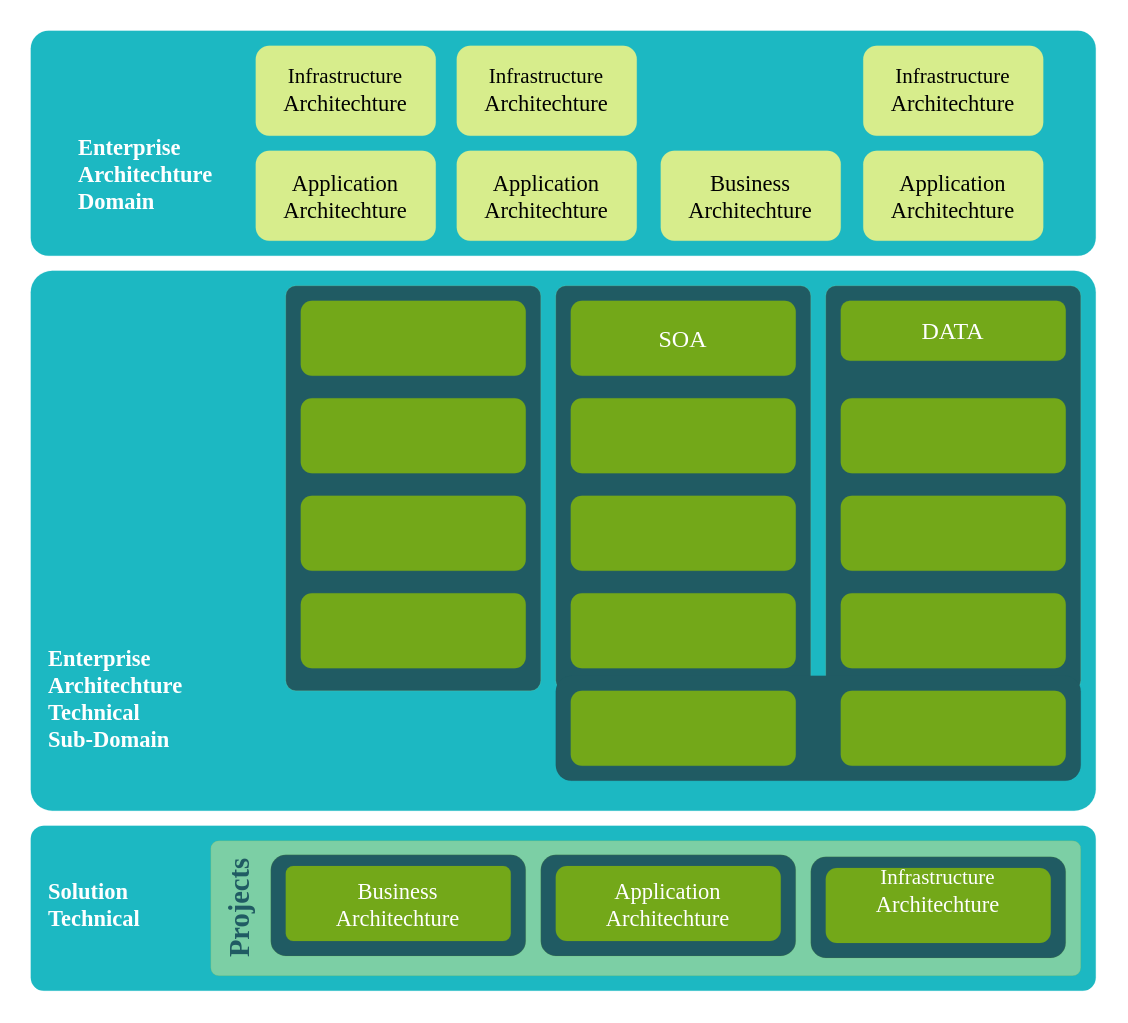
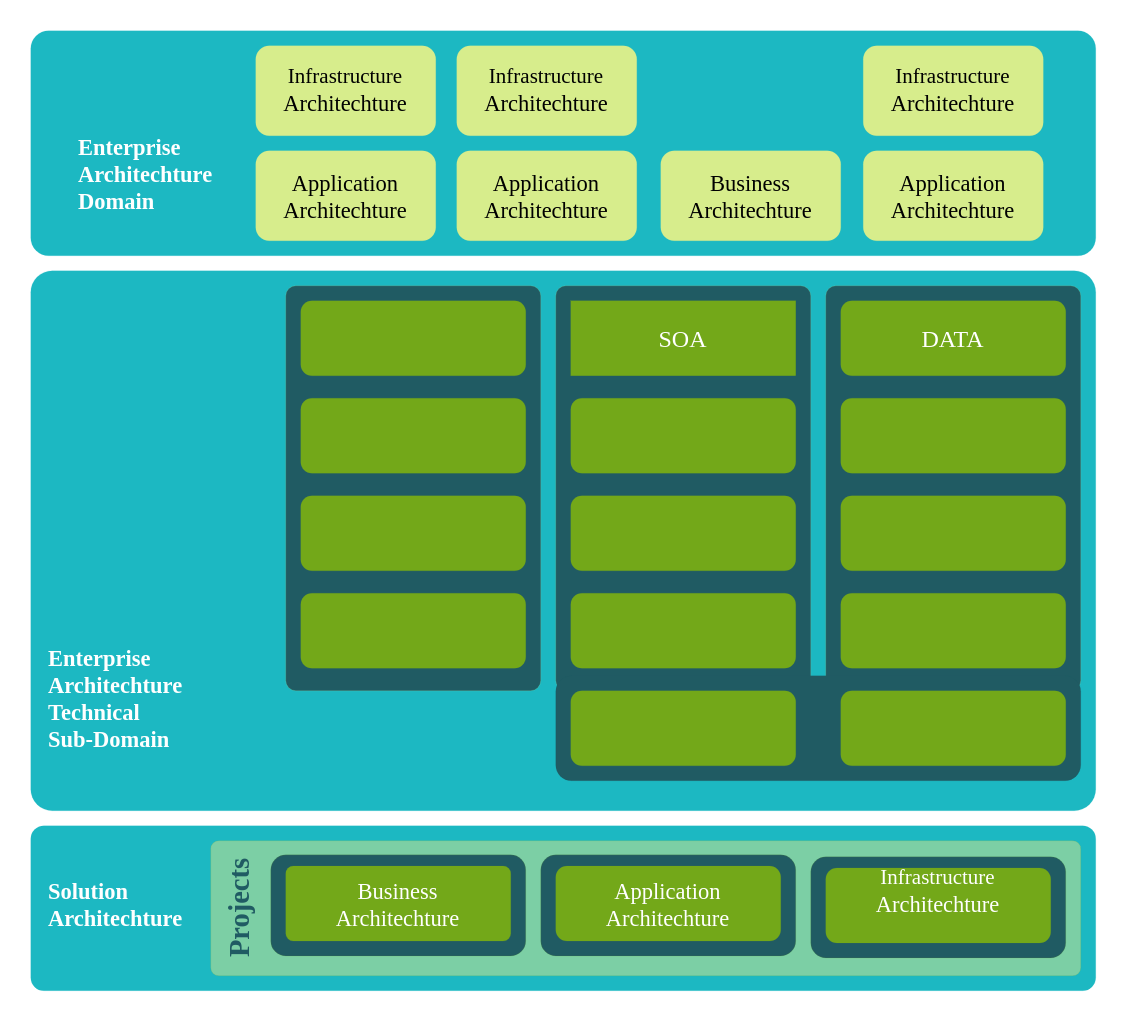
  <mxCell id="0" />
  <mxCell id="1" parent="0" />
  <mxCell id="2" value="" style="rounded=1;whiteSpace=wrap;html=1;fillColor=#1CB8C2;strokeWidth=0;strokeColor=#1CB8C2;arcSize=8;" vertex="1" parent="1"><mxGeometry x="20" y="20" width="710" height="150" as="geometry" /></mxCell>
  <mxCell id="3" value="&lt;span style=&quot;font-family: &amp;quot;comic sans ms&amp;quot;; font-size: 15px;&quot;&gt;Application&lt;/span&gt;&lt;br style=&quot;font-family: &amp;quot;comic sans ms&amp;quot;; font-size: 15px;&quot;&gt;&lt;span style=&quot;font-family: &amp;quot;comic sans ms&amp;quot;; font-size: 15px; text-align: left;&quot;&gt;Architechture&lt;/span&gt;" style="rounded=1;whiteSpace=wrap;html=1;strokeColor=#D7ED8C;strokeWidth=0;fillColor=#D7ED8C;fontColor=#000000;" vertex="1" parent="1"><mxGeometry x="575" y="100" width="120" height="60" as="geometry" /></mxCell>
  <mxCell id="4" value="&lt;font face=&quot;Comic Sans MS&quot; style=&quot;font-size: 14px&quot;&gt;Infrastructure&lt;br&gt;&lt;/font&gt;&lt;span style=&quot;font-family: &amp;quot;comic sans ms&amp;quot;; font-size: 15px; text-align: left;&quot;&gt;Architechture&lt;/span&gt;&lt;font face=&quot;Comic Sans MS&quot; style=&quot;font-size: 14px&quot;&gt;&lt;br&gt;&lt;/font&gt;" style="rounded=1;whiteSpace=wrap;html=1;strokeColor=#D7ED8C;strokeWidth=0;fillColor=#D7ED8C;fontColor=#000000;" vertex="1" parent="1"><mxGeometry x="575" y="30" width="120" height="60" as="geometry" /></mxCell>
  <mxCell id="5" value="&lt;span style=&quot;font-family: &amp;quot;comic sans ms&amp;quot;; font-size: 15px;&quot;&gt;Business&lt;/span&gt;&lt;br style=&quot;font-family: &amp;quot;comic sans ms&amp;quot;; font-size: 15px;&quot;&gt;&lt;span style=&quot;font-family: &amp;quot;comic sans ms&amp;quot;; font-size: 15px; text-align: left;&quot;&gt;Architechture&lt;/span&gt;" style="rounded=1;whiteSpace=wrap;html=1;strokeColor=#D7ED8C;strokeWidth=0;fillColor=#D7ED8C;fontColor=#000000;" vertex="1" parent="1"><mxGeometry x="440" y="100" width="120" height="60" as="geometry" /></mxCell>
  <mxCell id="6" value="" style="rounded=1;whiteSpace=wrap;html=1;fillColor=#1CB8C2;strokeWidth=0;strokeColor=#1CB8C2;arcSize=4;" vertex="1" parent="1"><mxGeometry x="20" y="180" width="710" height="360" as="geometry" /></mxCell>
  <mxCell id="7" value="" style="rounded=1;whiteSpace=wrap;html=1;strokeColor=#D7ED8C;strokeWidth=0;fillColor=#205B63;arcSize=4;" vertex="1" parent="1"><mxGeometry x="370" y="190" width="170" height="270" as="geometry" /></mxCell>
- <mxCell id="8" value="SOA" style="rounded=1;whiteSpace=wrap;html=1;strokeColor=#73A819;strokeWidth=0;fillColor=#73A819;fontColor=#FFFFFF;fontSize=16;fontFamily=Comic Sans MS;" vertex="1" parent="1"><mxGeometry x="380" y="200" width="150" height="50" as="geometry" /></mxCell>
+ <mxCell id="8" value="SOA" style="whiteSpace=wrap;html=1;strokeColor=#73A819;strokeWidth=0;fillColor=#73A819;fontColor=#FFFFFF;fontSize=16;fontFamily=Comic Sans MS;rounded=0;" vertex="1" parent="1"><mxGeometry x="380" y="200" width="150" height="50" as="geometry" /></mxCell>
  <mxCell id="9" value="" style="rounded=1;whiteSpace=wrap;html=1;strokeColor=#73A819;strokeWidth=0;fillColor=#73A819;" vertex="1" parent="1"><mxGeometry x="380" y="265" width="150" height="50" as="geometry" /></mxCell>
  <mxCell id="10" value="" style="rounded=1;whiteSpace=wrap;html=1;strokeColor=#73A819;strokeWidth=0;fillColor=#73A819;" vertex="1" parent="1"><mxGeometry x="380" y="330" width="150" height="50" as="geometry" /></mxCell>
  <mxCell id="11" value="" style="rounded=1;whiteSpace=wrap;html=1;strokeColor=#D7ED8C;strokeWidth=0;fillColor=#205B63;arcSize=4;" vertex="1" parent="1"><mxGeometry x="550" y="190" width="170" height="270" as="geometry" /></mxCell>
- <mxCell id="12" value="DATA" style="rounded=1;whiteSpace=wrap;html=1;strokeColor=#73A819;strokeWidth=0;fillColor=#73A819;fontColor=#FFFFFF;fontSize=16;fontFamily=Comic Sans MS;" vertex="1" parent="1"><mxGeometry x="560" y="200" width="150" height="40" as="geometry" /></mxCell>
+ <mxCell id="12" value="DATA" style="rounded=1;whiteSpace=wrap;html=1;strokeColor=#73A819;strokeWidth=0;fillColor=#73A819;fontColor=#FFFFFF;fontSize=16;fontFamily=Comic Sans MS;" vertex="1" parent="1"><mxGeometry x="560" y="200" width="150" height="50" as="geometry" /></mxCell>
  <mxCell id="13" value="" style="rounded=1;whiteSpace=wrap;html=1;strokeColor=#73A819;strokeWidth=0;fillColor=#73A819;" vertex="1" parent="1"><mxGeometry x="560" y="265" width="150" height="50" as="geometry" /></mxCell>
  <mxCell id="14" value="" style="rounded=1;whiteSpace=wrap;html=1;strokeColor=#73A819;strokeWidth=0;fillColor=#73A819;" vertex="1" parent="1"><mxGeometry x="560" y="330" width="150" height="50" as="geometry" /></mxCell>
  <mxCell id="15" value="" style="rounded=1;whiteSpace=wrap;html=1;strokeColor=#73A819;strokeWidth=0;fillColor=#73A819;" vertex="1" parent="1"><mxGeometry x="560" y="395" width="150" height="50" as="geometry" /></mxCell>
  <mxCell id="16" value="" style="rounded=1;whiteSpace=wrap;html=1;strokeColor=#73A819;strokeWidth=0;fillColor=#73A819;" vertex="1" parent="1"><mxGeometry x="380" y="395" width="150" height="50" as="geometry" /></mxCell>
  <mxCell id="17" value="" style="rounded=1;whiteSpace=wrap;html=1;fillColor=#1CB8C2;strokeWidth=0;strokeColor=#1CB8C2;arcSize=8;" vertex="1" parent="1"><mxGeometry x="20" y="550" width="710" height="110" as="geometry" /></mxCell>
  <mxCell id="18" value="" style="rounded=1;whiteSpace=wrap;html=1;strokeColor=#73A819;strokeWidth=0;fillColor=#7CCFA5;arcSize=6;" vertex="1" parent="1"><mxGeometry x="140" y="560" width="580" height="90" as="geometry" /></mxCell>
  <mxCell id="19" value="" style="rounded=1;whiteSpace=wrap;html=1;strokeColor=#73A819;strokeWidth=0;fillColor=#205B63;" vertex="1" parent="1"><mxGeometry x="360" y="569.38" width="170" height="67.5" as="geometry" /></mxCell>
  <mxCell id="20" value="&lt;span style=&quot;color: rgb(255 , 255 , 255) ; font-family: &amp;#34;comic sans ms&amp;#34; ; font-size: 15px&quot;&gt;Application&lt;/span&gt;&lt;br style=&quot;color: rgb(255 , 255 , 255) ; font-family: &amp;#34;comic sans ms&amp;#34; ; font-size: 15px&quot;&gt;&lt;span style=&quot;color: rgb(255 , 255 , 255) ; font-family: &amp;#34;comic sans ms&amp;#34; ; font-size: 15px ; text-align: left&quot;&gt;Architechture&lt;/span&gt;" style="rounded=1;whiteSpace=wrap;html=1;strokeColor=#73A819;strokeWidth=0;fillColor=#73A819;" vertex="1" parent="1"><mxGeometry x="370" y="576.88" width="150" height="50" as="geometry" /></mxCell>
  <mxCell id="21" value="" style="rounded=1;whiteSpace=wrap;html=1;strokeColor=#205B63;strokeWidth=0;fillColor=#205B63;" vertex="1" parent="1"><mxGeometry x="370" y="450" width="350" height="70" as="geometry" /></mxCell>
  <mxCell id="22" value="" style="rounded=1;whiteSpace=wrap;html=1;strokeColor=#73A819;strokeWidth=0;fillColor=#73A819;" vertex="1" parent="1"><mxGeometry x="380" y="460" width="150" height="50" as="geometry" /></mxCell>
  <mxCell id="23" value="" style="rounded=1;whiteSpace=wrap;html=1;strokeColor=#73A819;strokeWidth=0;fillColor=#73A819;" vertex="1" parent="1"><mxGeometry x="560" y="460" width="150" height="50" as="geometry" /></mxCell>
  <mxCell id="24" value="" style="rounded=1;whiteSpace=wrap;html=1;strokeColor=#D7ED8C;strokeWidth=0;fillColor=#205B63;arcSize=4;" vertex="1" parent="1"><mxGeometry x="190" y="190" width="170" height="270" as="geometry" /></mxCell>
  <mxCell id="25" value="" style="rounded=1;whiteSpace=wrap;html=1;strokeColor=#73A819;strokeWidth=0;fillColor=#73A819;" vertex="1" parent="1"><mxGeometry x="200" y="200" width="150" height="50" as="geometry" /></mxCell>
  <mxCell id="26" value="" style="rounded=1;whiteSpace=wrap;html=1;strokeColor=#73A819;strokeWidth=0;fillColor=#73A819;" vertex="1" parent="1"><mxGeometry x="200" y="265" width="150" height="50" as="geometry" /></mxCell>
  <mxCell id="27" value="" style="rounded=1;whiteSpace=wrap;html=1;strokeColor=#73A819;strokeWidth=0;fillColor=#73A819;" vertex="1" parent="1"><mxGeometry x="200" y="330" width="150" height="50" as="geometry" /></mxCell>
  <mxCell id="28" value="" style="rounded=1;whiteSpace=wrap;html=1;strokeColor=#73A819;strokeWidth=0;fillColor=#73A819;" vertex="1" parent="1"><mxGeometry x="200" y="395" width="150" height="50" as="geometry" /></mxCell>
  <mxCell id="29" value="" style="rounded=1;whiteSpace=wrap;html=1;strokeColor=#73A819;strokeWidth=0;fillColor=#205B63;" vertex="1" parent="1"><mxGeometry x="540" y="570.63" width="170" height="67.5" as="geometry" /></mxCell>
  <mxCell id="30" value="&lt;font color=&quot;#ffffff&quot; style=&quot;font-size: 14px&quot; face=&quot;Comic Sans MS&quot;&gt;Infrastructure&lt;br&gt;&lt;/font&gt;&lt;span style=&quot;color: rgb(255 , 255 , 255) ; font-family: &amp;#34;comic sans ms&amp;#34; ; font-size: 15px ; text-align: left&quot;&gt;Architechture&lt;/span&gt;&lt;font color=&quot;#ffffff&quot; style=&quot;font-size: 14px&quot; face=&quot;Comic Sans MS&quot;&gt;&lt;br&gt;&lt;br&gt;&lt;/font&gt;" style="rounded=1;whiteSpace=wrap;html=1;strokeColor=#73A819;strokeWidth=0;fillColor=#73A819;" vertex="1" parent="1"><mxGeometry x="550" y="578.13" width="150" height="50" as="geometry" /></mxCell>
  <mxCell id="31" value="" style="rounded=1;whiteSpace=wrap;html=1;strokeColor=#73A819;strokeWidth=0;fillColor=#205B63;" vertex="1" parent="1"><mxGeometry x="180" y="569.38" width="170" height="67.5" as="geometry" /></mxCell>
  <mxCell id="32" value="Business&lt;br style=&quot;font-size: 15px;&quot;&gt;&lt;span style=&quot;font-size: 15px; text-align: left;&quot;&gt;Architechture&lt;/span&gt;" style="rounded=1;whiteSpace=wrap;html=1;strokeColor=#73A819;strokeWidth=0;fillColor=#73A819;fontFamily=Comic Sans MS;fontSize=15;fontColor=#FFFFFF;fontStyle=0;arcSize=10;" vertex="1" parent="1"><mxGeometry x="190" y="576.88" width="150" height="50" as="geometry" /></mxCell>
- <mxCell id="33" value="Solution&lt;br style=&quot;font-size: 15px;&quot;&gt;&lt;div style=&quot;font-size: 15px;&quot;&gt;&lt;span style=&quot;font-size: 15px;&quot;&gt;Technical&lt;/span&gt;&lt;/div&gt;" style="text;html=1;strokeColor=none;fillColor=none;align=left;verticalAlign=middle;whiteSpace=wrap;rounded=0;fontColor=#FFFFFF;fontStyle=1;fontFamily=Comic Sans MS;fontSize=15;" vertex="1" parent="1"><mxGeometry x="30" y="580.88" width="100" height="42" as="geometry" /></mxCell>
+ <mxCell id="33" value="Solution&lt;br style=&quot;font-size: 15px;&quot;&gt;&lt;div style=&quot;font-size: 15px;&quot;&gt;&lt;span style=&quot;font-size: 15px;&quot;&gt;Architechture&lt;/span&gt;&lt;/div&gt;" style="text;html=1;strokeColor=none;fillColor=none;align=left;verticalAlign=middle;whiteSpace=wrap;rounded=0;fontColor=#FFFFFF;fontStyle=1;fontFamily=Comic Sans MS;fontSize=15;" vertex="1" parent="1"><mxGeometry x="30" y="580.88" width="100" height="42" as="geometry" /></mxCell>
  <mxCell id="34" value="Projects" style="text;html=1;strokeColor=none;fillColor=none;align=center;verticalAlign=middle;whiteSpace=wrap;rounded=0;fontFamily=Comic Sans MS;fontSize=19;fontColor=#205B63;horizontal=0;fontStyle=1" vertex="1" parent="1"><mxGeometry x="130" y="590" width="60" height="30" as="geometry" /></mxCell>
  <mxCell id="35" value="Enterprise&lt;br style=&quot;font-size: 15px&quot;&gt;&lt;div style=&quot;font-size: 15px&quot;&gt;&lt;span style=&quot;font-size: 15px&quot;&gt;Architechture&lt;/span&gt;&lt;/div&gt;&lt;div style=&quot;font-size: 15px&quot;&gt;&lt;span style=&quot;font-size: 15px&quot;&gt;Technical&lt;/span&gt;&lt;/div&gt;&lt;div style=&quot;font-size: 15px&quot;&gt;&lt;span style=&quot;font-size: 15px&quot;&gt;Sub-Domain&lt;/span&gt;&lt;/div&gt;" style="text;html=1;strokeColor=none;fillColor=none;align=left;verticalAlign=middle;whiteSpace=wrap;rounded=0;fontColor=#FFFFFF;fontStyle=1;fontFamily=Comic Sans MS;fontSize=15;" vertex="1" parent="1"><mxGeometry x="30" y="430" width="110" height="70" as="geometry" /></mxCell>
  <mxCell id="36" value="Enterprise&lt;br style=&quot;font-size: 15px&quot;&gt;&lt;div style=&quot;font-size: 15px&quot;&gt;&lt;span style=&quot;font-size: 15px&quot;&gt;Architechture&lt;/span&gt;&lt;/div&gt;&lt;div style=&quot;font-size: 15px&quot;&gt;&lt;span style=&quot;font-size: 15px&quot;&gt;Domain&lt;/span&gt;&lt;/div&gt;" style="text;html=1;strokeColor=none;fillColor=none;align=left;verticalAlign=middle;whiteSpace=wrap;rounded=0;fontColor=#FFFFFF;fontStyle=1;fontFamily=Comic Sans MS;fontSize=15;" vertex="1" parent="1"><mxGeometry x="50" y="80" width="110" height="70" as="geometry" /></mxCell>
  <mxCell id="37" value="&lt;font face=&quot;Comic Sans MS&quot; style=&quot;font-size: 14px&quot;&gt;Infrastructure&lt;br&gt;&lt;/font&gt;&lt;span style=&quot;font-family: &amp;quot;comic sans ms&amp;quot;; font-size: 15px; text-align: left;&quot;&gt;Architechture&lt;/span&gt;&lt;font face=&quot;Comic Sans MS&quot; style=&quot;font-size: 14px&quot;&gt;&lt;br&gt;&lt;/font&gt;" style="rounded=1;whiteSpace=wrap;html=1;strokeColor=#D7ED8C;strokeWidth=0;fillColor=#D7ED8C;fontColor=#000000;" vertex="1" parent="1"><mxGeometry x="304" y="30" width="120" height="60" as="geometry" /></mxCell>
  <mxCell id="38" value="&lt;span style=&quot;font-family: &amp;quot;comic sans ms&amp;quot;; font-size: 15px;&quot;&gt;Application&lt;/span&gt;&lt;br style=&quot;font-family: &amp;quot;comic sans ms&amp;quot;; font-size: 15px;&quot;&gt;&lt;span style=&quot;font-family: &amp;quot;comic sans ms&amp;quot;; font-size: 15px; text-align: left;&quot;&gt;Architechture&lt;/span&gt;" style="rounded=1;whiteSpace=wrap;html=1;strokeColor=#D7ED8C;strokeWidth=0;fillColor=#D7ED8C;fontColor=#000000;" vertex="1" parent="1"><mxGeometry x="304" y="100" width="120" height="60" as="geometry" /></mxCell>
  <mxCell id="39" value="&lt;font face=&quot;Comic Sans MS&quot; style=&quot;font-size: 14px&quot;&gt;Infrastructure&lt;br&gt;&lt;/font&gt;&lt;span style=&quot;font-family: &amp;quot;comic sans ms&amp;quot;; font-size: 15px; text-align: left;&quot;&gt;Architechture&lt;/span&gt;&lt;font face=&quot;Comic Sans MS&quot; style=&quot;font-size: 14px&quot;&gt;&lt;br&gt;&lt;/font&gt;" style="rounded=1;whiteSpace=wrap;html=1;strokeColor=#D7ED8C;strokeWidth=0;fillColor=#D7ED8C;fontColor=#000000;" vertex="1" parent="1"><mxGeometry x="170" y="30" width="120" height="60" as="geometry" /></mxCell>
  <mxCell id="40" value="&lt;span style=&quot;font-family: &amp;quot;comic sans ms&amp;quot;; font-size: 15px;&quot;&gt;Application&lt;/span&gt;&lt;br style=&quot;font-family: &amp;quot;comic sans ms&amp;quot;; font-size: 15px;&quot;&gt;&lt;span style=&quot;font-family: &amp;quot;comic sans ms&amp;quot;; font-size: 15px; text-align: left;&quot;&gt;Architechture&lt;/span&gt;" style="rounded=1;whiteSpace=wrap;html=1;strokeColor=#D7ED8C;strokeWidth=0;fillColor=#D7ED8C;fontColor=#000000;" vertex="1" parent="1"><mxGeometry x="170" y="100" width="120" height="60" as="geometry" /></mxCell>
